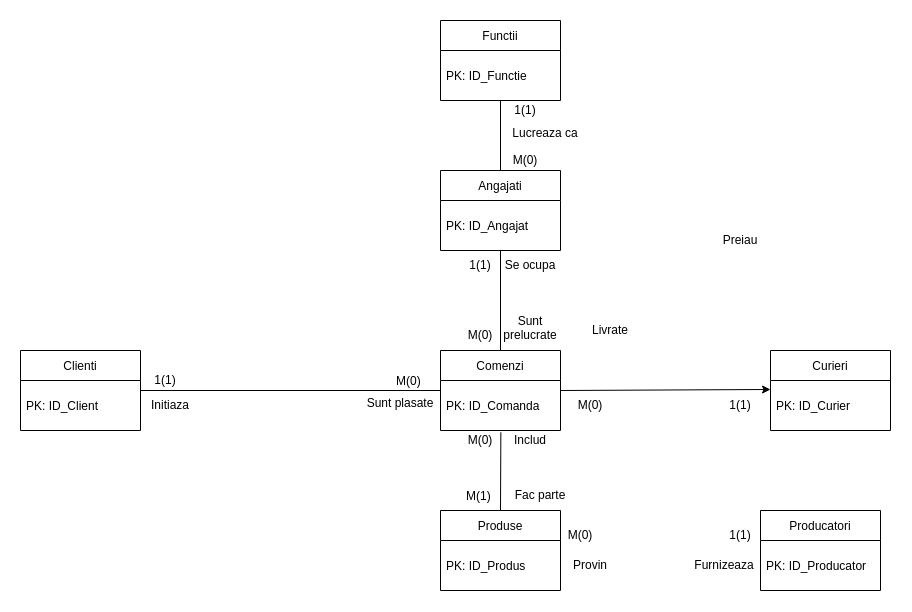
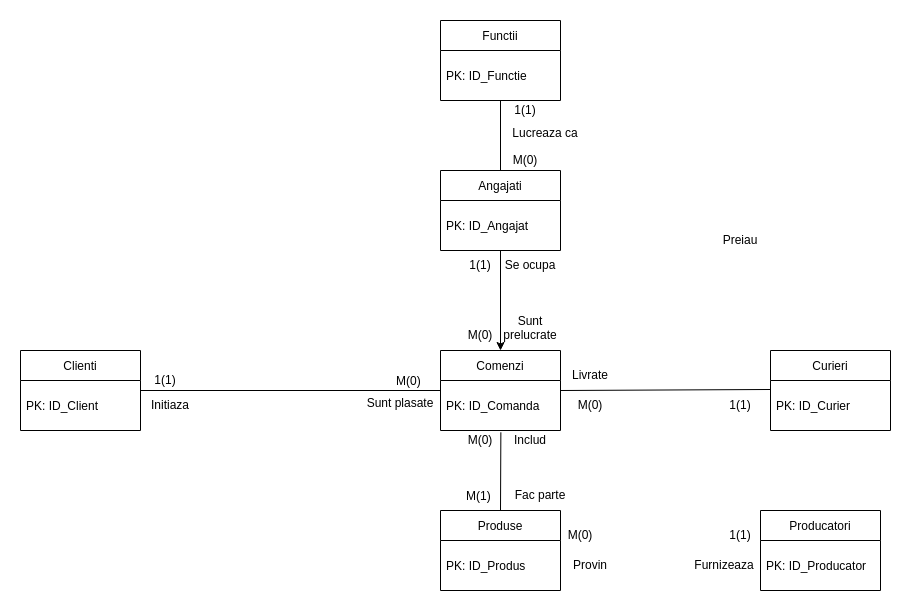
  <mxCell id="0" />
  <mxCell id="1" parent="0" />
  <mxCell id="2" value="Comenzi" style="swimlane;fontStyle=0;childLayout=stackLayout;horizontal=1;startSize=30;horizontalStack=0;resizeParent=1;resizeParentMax=0;resizeLast=0;collapsible=1;marginBottom=0;" parent="1" vertex="1"><mxGeometry x="440" y="350" width="120" height="80" as="geometry" /></mxCell>
  <mxCell id="3" value="PK: ID_Comanda" style="text;strokeColor=none;fillColor=none;align=left;verticalAlign=middle;spacingLeft=4;spacingRight=4;overflow=hidden;points=[[0,0.5],[1,0.5]];portConstraint=eastwest;rotatable=0;" parent="2" vertex="1"><mxGeometry y="30" width="120" height="50" as="geometry" /></mxCell>
  <mxCell id="4" value="Clienti" style="swimlane;fontStyle=0;childLayout=stackLayout;horizontal=1;startSize=30;horizontalStack=0;resizeParent=1;resizeParentMax=0;resizeLast=0;collapsible=1;marginBottom=0;" parent="1" vertex="1"><mxGeometry x="20" y="350" width="120" height="80" as="geometry" /></mxCell>
  <mxCell id="5" value="PK: ID_Client" style="text;strokeColor=none;fillColor=none;align=left;verticalAlign=middle;spacingLeft=4;spacingRight=4;overflow=hidden;points=[[0,0.5],[1,0.5]];portConstraint=eastwest;rotatable=0;" parent="4" vertex="1"><mxGeometry y="30" width="120" height="50" as="geometry" /></mxCell>
  <mxCell id="6" value="" style="endArrow=none;html=1;rounded=0;entryX=0;entryY=0;entryDx=0;entryDy=0;" parent="1" target="20" edge="1"><mxGeometry width="50" height="50" relative="1" as="geometry"><mxPoint x="440" y="390" as="sourcePoint" /><mxPoint x="720" y="490" as="targetPoint" /></mxGeometry></mxCell>
  <mxCell id="7" value="M(0)" style="text;html=1;strokeColor=none;fillColor=none;align=center;verticalAlign=middle;whiteSpace=wrap;rounded=0;" parent="1" vertex="1"><mxGeometry x="460" y="430" width="40" height="20" as="geometry" /></mxCell>
  <mxCell id="8" value="1(1)" style="text;html=1;strokeColor=none;fillColor=none;align=center;verticalAlign=middle;whiteSpace=wrap;rounded=0;" parent="1" vertex="1"><mxGeometry x="140" y="370" width="50" height="20" as="geometry" /></mxCell>
  <mxCell id="9" value="Produse" style="swimlane;fontStyle=0;childLayout=stackLayout;horizontal=1;startSize=30;horizontalStack=0;resizeParent=1;resizeParentMax=0;resizeLast=0;collapsible=1;marginBottom=0;" parent="1" vertex="1"><mxGeometry x="440" y="510" width="120" height="80" as="geometry" /></mxCell>
  <mxCell id="10" value="PK: ID_Produs" style="text;strokeColor=none;fillColor=none;align=left;verticalAlign=middle;spacingLeft=4;spacingRight=4;overflow=hidden;points=[[0,0.5],[1,0.5]];portConstraint=eastwest;rotatable=0;" parent="9" vertex="1"><mxGeometry y="30" width="120" height="50" as="geometry" /></mxCell>
  <mxCell id="11" value="Producatori" style="swimlane;fontStyle=0;childLayout=stackLayout;horizontal=1;startSize=30;horizontalStack=0;resizeParent=1;resizeParentMax=0;resizeLast=0;collapsible=1;marginBottom=0;" parent="1" vertex="1"><mxGeometry x="760" y="510" width="120" height="80" as="geometry" /></mxCell>
  <mxCell id="12" value="PK: ID_Producator" style="text;strokeColor=none;fillColor=none;align=left;verticalAlign=middle;spacingLeft=4;spacingRight=4;overflow=hidden;points=[[0,0.5],[1,0.5]];portConstraint=eastwest;rotatable=0;" parent="11" vertex="1"><mxGeometry y="30" width="120" height="50" as="geometry" /></mxCell>
  <mxCell id="13" value="Angajati" style="swimlane;fontStyle=0;childLayout=stackLayout;horizontal=1;startSize=30;horizontalStack=0;resizeParent=1;resizeParentMax=0;resizeLast=0;collapsible=1;marginBottom=0;" parent="1" vertex="1"><mxGeometry x="440" y="170" width="120" height="80" as="geometry" /></mxCell>
  <mxCell id="14" value="PK: ID_Angajat" style="text;strokeColor=none;fillColor=none;align=left;verticalAlign=middle;spacingLeft=4;spacingRight=4;overflow=hidden;points=[[0,0.5],[1,0.5]];portConstraint=eastwest;rotatable=0;" parent="13" vertex="1"><mxGeometry y="30" width="120" height="50" as="geometry" /></mxCell>
- <mxCell id="15" value="" style="endArrow=none;html=1;rounded=0;exitX=0.5;exitY=1;exitDx=0;exitDy=0;exitPerimeter=0;entryX=0.5;entryY=0;entryDx=0;entryDy=0;" parent="1" source="14" target="2" edge="1"><mxGeometry width="50" height="50" relative="1" as="geometry"><mxPoint x="680" y="620" as="sourcePoint" /><mxPoint x="630" y="452" as="targetPoint" /></mxGeometry></mxCell>
+ <mxCell id="15" value="" style="endArrow=classic;html=1;rounded=0;exitX=0.5;exitY=1;exitDx=0;exitDy=0;exitPerimeter=0;entryX=0.5;entryY=0;entryDx=0;entryDy=0;" parent="1" source="14" target="2" edge="1"><mxGeometry width="50" height="50" relative="1" as="geometry"><mxPoint x="680" y="620" as="sourcePoint" /><mxPoint x="630" y="452" as="targetPoint" /></mxGeometry></mxCell>
  <mxCell id="16" value="Functii" style="swimlane;fontStyle=0;childLayout=stackLayout;horizontal=1;startSize=30;horizontalStack=0;resizeParent=1;resizeParentMax=0;resizeLast=0;collapsible=1;marginBottom=0;" parent="1" vertex="1"><mxGeometry x="440" y="20" width="120" height="80" as="geometry" /></mxCell>
  <mxCell id="17" value="PK: ID_Functie" style="text;strokeColor=none;fillColor=none;align=left;verticalAlign=middle;spacingLeft=4;spacingRight=4;overflow=hidden;points=[[0,0.5],[1,0.5]];portConstraint=eastwest;rotatable=0;" parent="16" vertex="1"><mxGeometry y="30" width="120" height="50" as="geometry" /></mxCell>
  <mxCell id="18" value="M(1)" style="text;strokeColor=none;fillColor=none;align=left;verticalAlign=middle;spacingLeft=4;spacingRight=4;overflow=hidden;points=[[0,0.5],[1,0.5]];portConstraint=eastwest;rotatable=0;" parent="1" vertex="1"><mxGeometry x="460" y="485" width="60" height="20" as="geometry" /></mxCell>
  <mxCell id="19" value="M(0)" style="text;strokeColor=none;fillColor=none;align=left;verticalAlign=middle;spacingLeft=4;spacingRight=4;overflow=hidden;points=[[0,0.5],[1,0.5]];portConstraint=eastwest;rotatable=0;" parent="1" vertex="1"><mxGeometry x="390" y="370" width="60" height="20" as="geometry" /></mxCell>
  <mxCell id="20" value="Initiaza" style="text;html=1;strokeColor=none;fillColor=none;align=center;verticalAlign=middle;whiteSpace=wrap;rounded=0;" parent="1" vertex="1"><mxGeometry x="140" y="390" width="60" height="30" as="geometry" /></mxCell>
  <mxCell id="21" value="&lt;div&gt;Sunt plasate&lt;/div&gt;&lt;div&gt;&lt;br&gt;&lt;/div&gt;" style="text;html=1;strokeColor=none;fillColor=none;align=center;verticalAlign=middle;whiteSpace=wrap;rounded=0;" parent="1" vertex="1"><mxGeometry x="350" y="395" width="100" height="30" as="geometry" /></mxCell>
  <mxCell id="22" value="" style="endArrow=none;html=1;rounded=0;entryX=0.503;entryY=1.036;entryDx=0;entryDy=0;entryPerimeter=0;exitX=0.5;exitY=0;exitDx=0;exitDy=0;" parent="1" source="9" target="3" edge="1"><mxGeometry width="50" height="50" relative="1" as="geometry"><mxPoint x="680" y="480" as="sourcePoint" /><mxPoint x="730" y="430" as="targetPoint" /></mxGeometry></mxCell>
  <mxCell id="23" value="Includ" style="text;html=1;strokeColor=none;fillColor=none;align=center;verticalAlign=middle;whiteSpace=wrap;rounded=0;" parent="1" vertex="1"><mxGeometry x="500" y="425" width="60" height="30" as="geometry" /></mxCell>
  <mxCell id="24" value="&lt;div&gt;Fac parte&lt;/div&gt;" style="text;html=1;strokeColor=none;fillColor=none;align=center;verticalAlign=middle;whiteSpace=wrap;rounded=0;" parent="1" vertex="1"><mxGeometry x="500" y="480" width="80" height="30" as="geometry" /></mxCell>
  <mxCell id="25" value="M(0)" style="text;html=1;strokeColor=none;fillColor=none;align=center;verticalAlign=middle;whiteSpace=wrap;rounded=0;" parent="1" vertex="1"><mxGeometry x="550" y="520" width="60" height="30" as="geometry" /></mxCell>
  <mxCell id="26" value="1(1)" style="text;html=1;strokeColor=none;fillColor=none;align=center;verticalAlign=middle;whiteSpace=wrap;rounded=0;" parent="1" vertex="1"><mxGeometry x="710" y="520" width="60" height="30" as="geometry" /></mxCell>
  <mxCell id="27" value="Furnizeaza" style="text;html=1;strokeColor=none;fillColor=none;align=center;verticalAlign=middle;whiteSpace=wrap;rounded=0;" parent="1" vertex="1"><mxGeometry x="694" y="550" width="60" height="30" as="geometry" /></mxCell>
  <mxCell id="28" value="Provin" style="text;html=1;strokeColor=none;fillColor=none;align=center;verticalAlign=middle;whiteSpace=wrap;rounded=0;" parent="1" vertex="1"><mxGeometry x="560" y="550" width="60" height="30" as="geometry" /></mxCell>
  <mxCell id="29" value="M(0)" style="text;html=1;strokeColor=none;fillColor=none;align=center;verticalAlign=middle;whiteSpace=wrap;rounded=0;" parent="1" vertex="1"><mxGeometry x="450" y="320" width="60" height="30" as="geometry" /></mxCell>
  <mxCell id="30" value="1(1)" style="text;html=1;strokeColor=none;fillColor=none;align=center;verticalAlign=middle;whiteSpace=wrap;rounded=0;" parent="1" vertex="1"><mxGeometry x="450" y="250" width="60" height="30" as="geometry" /></mxCell>
  <mxCell id="31" value="&lt;div&gt;Sunt prelucrate &lt;br&gt;&lt;/div&gt;&lt;div&gt;&lt;br&gt;&lt;/div&gt;" style="text;html=1;strokeColor=none;fillColor=none;align=center;verticalAlign=middle;whiteSpace=wrap;rounded=0;" parent="1" vertex="1"><mxGeometry x="500" y="320" width="60" height="30" as="geometry" /></mxCell>
  <mxCell id="32" value="Se ocupa" style="text;html=1;strokeColor=none;fillColor=none;align=center;verticalAlign=middle;whiteSpace=wrap;rounded=0;" parent="1" vertex="1"><mxGeometry x="500" y="250" width="60" height="30" as="geometry" /></mxCell>
  <mxCell id="33" value="" style="endArrow=none;html=1;rounded=0;exitX=0.5;exitY=0;exitDx=0;exitDy=0;" parent="1" source="13" edge="1"><mxGeometry width="50" height="50" relative="1" as="geometry"><mxPoint x="1020" y="360" as="sourcePoint" /><mxPoint x="500" y="100" as="targetPoint" /></mxGeometry></mxCell>
  <mxCell id="34" value="&lt;div&gt;Lucreaza ca&lt;/div&gt;" style="text;html=1;strokeColor=none;fillColor=none;align=center;verticalAlign=middle;whiteSpace=wrap;rounded=0;" parent="1" vertex="1"><mxGeometry x="500" y="120" width="90" height="25" as="geometry" /></mxCell>
  <mxCell id="35" value="1(1)" style="text;html=1;strokeColor=none;fillColor=none;align=center;verticalAlign=middle;whiteSpace=wrap;rounded=0;" parent="1" vertex="1"><mxGeometry x="500" y="100" width="50" height="20" as="geometry" /></mxCell>
  <mxCell id="36" value="M(0)" style="text;html=1;strokeColor=none;fillColor=none;align=center;verticalAlign=middle;whiteSpace=wrap;rounded=0;" parent="1" vertex="1"><mxGeometry x="495" y="145" width="60" height="30" as="geometry" /></mxCell>
- <mxCell id="37" value="" style="endArrow=classic;html=1;rounded=0;entryX=0;entryY=0.18;entryDx=0;entryDy=0;entryPerimeter=0;exitX=1;exitY=0.5;exitDx=0;exitDy=0;" parent="1" source="2" target="39" edge="1"><mxGeometry width="50" height="50" relative="1" as="geometry"><mxPoint x="680" y="710" as="sourcePoint" /><mxPoint x="810" y="700" as="targetPoint" /></mxGeometry></mxCell>
+ <mxCell id="37" value="" style="endArrow=none;html=1;rounded=0;entryX=0;entryY=0.18;entryDx=0;entryDy=0;entryPerimeter=0;exitX=1;exitY=0.5;exitDx=0;exitDy=0;" parent="1" source="2" target="39" edge="1"><mxGeometry width="50" height="50" relative="1" as="geometry"><mxPoint x="680" y="710" as="sourcePoint" /><mxPoint x="810" y="700" as="targetPoint" /></mxGeometry></mxCell>
  <mxCell id="38" value="Curieri" style="swimlane;fontStyle=0;childLayout=stackLayout;horizontal=1;startSize=30;horizontalStack=0;resizeParent=1;resizeParentMax=0;resizeLast=0;collapsible=1;marginBottom=0;" parent="1" vertex="1"><mxGeometry x="770" y="350" width="120" height="80" as="geometry" /></mxCell>
  <mxCell id="39" value="PK: ID_Curier" style="text;strokeColor=none;fillColor=none;align=left;verticalAlign=middle;spacingLeft=4;spacingRight=4;overflow=hidden;points=[[0,0.5],[1,0.5]];portConstraint=eastwest;rotatable=0;" parent="38" vertex="1"><mxGeometry y="30" width="120" height="50" as="geometry" /></mxCell>
  <mxCell id="40" value="&lt;div&gt;1(1)&lt;/div&gt;" style="text;html=1;strokeColor=none;fillColor=none;align=center;verticalAlign=middle;whiteSpace=wrap;rounded=0;" parent="1" vertex="1"><mxGeometry x="710" y="390" width="60" height="30" as="geometry" /></mxCell>
  <mxCell id="41" value="Preiau" style="text;html=1;strokeColor=none;fillColor=none;align=center;verticalAlign=middle;whiteSpace=wrap;rounded=0;" parent="1" vertex="1"><mxGeometry x="710" y="225" width="60" height="30" as="geometry" /></mxCell>
  <mxCell id="42" value="M(0)" style="text;html=1;strokeColor=none;fillColor=none;align=center;verticalAlign=middle;whiteSpace=wrap;rounded=0;" parent="1" vertex="1"><mxGeometry x="560" y="390" width="60" height="30" as="geometry" /></mxCell>
- <mxCell id="43" value="Livrate" style="text;html=1;strokeColor=none;fillColor=none;align=center;verticalAlign=middle;whiteSpace=wrap;rounded=0;" parent="1" vertex="1"><mxGeometry x="580" y="315" width="60" height="30" as="geometry" /></mxCell>
+ <mxCell id="43" value="Livrate" style="text;html=1;strokeColor=none;fillColor=none;align=center;verticalAlign=middle;whiteSpace=wrap;rounded=0;" parent="1" vertex="1"><mxGeometry x="560" y="360" width="60" height="30" as="geometry" /></mxCell>
